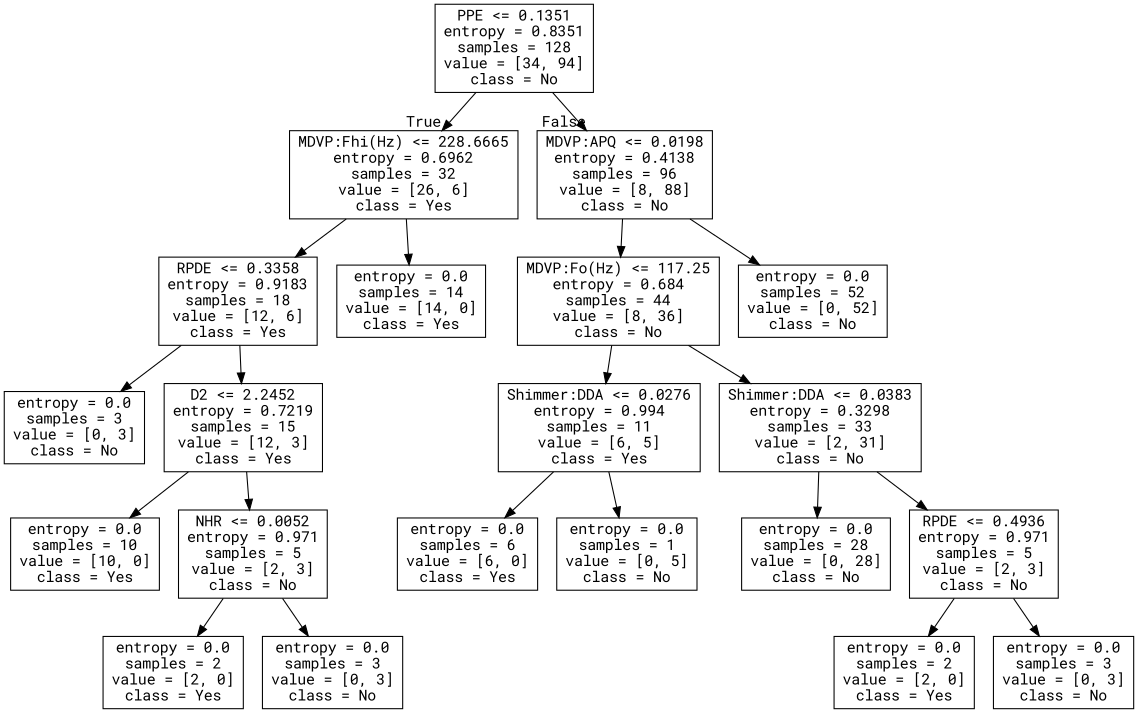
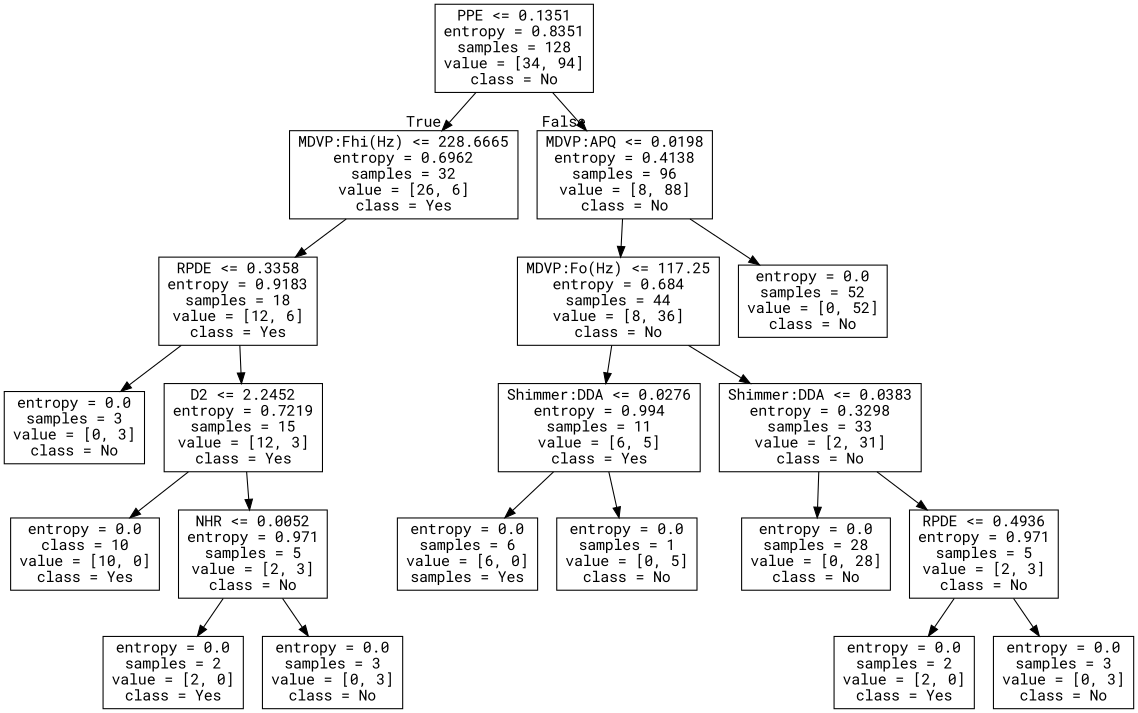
  digraph {
    fontname="Roboto Mono"
    node [fontname="Roboto Mono" shape=box]
    edge [fontname="Roboto Mono"]
    n1 [label="PPE <= 0.1351\nentropy = 0.8351\nsamples = 128\nvalue = [34, 94]\nclass = No"]
    n2 [label="MDVP:Fhi(Hz) <= 228.6665\nentropy = 0.6962\nsamples = 32\nvalue = [26, 6]\nclass = Yes"]
    n3 [label="MDVP:APQ <= 0.0198\nentropy = 0.4138\nsamples = 96\nvalue = [8, 88]\nclass = No"]
    n4 [label="RPDE <= 0.3358\nentropy = 0.9183\nsamples = 18\nvalue = [12, 6]\nclass = Yes"]
-   n5 [label="entropy = 0.0\nsamples = 14\nvalue = [14, 0]\nclass = Yes"]
    n6 [label="MDVP:Fo(Hz) <= 117.25\nentropy = 0.684\nsamples = 44\nvalue = [8, 36]\nclass = No"]
    n7 [label="entropy = 0.0\nsamples = 52\nvalue = [0, 52]\nclass = No"]
    n8 [label="entropy = 0.0\nsamples = 3\nvalue = [0, 3]\nclass = No"]
    n9 [label="D2 <= 2.2452\nentropy = 0.7219\nsamples = 15\nvalue = [12, 3]\nclass = Yes"]
-   n10 [label="entropy = 0.0\nsamples = 10\nvalue = [10, 0]\nclass = Yes"]
+   n10 [label="entropy = 0.0\nclass = 10\nvalue = [10, 0]\nclass = Yes"]
    n11 [label="NHR <= 0.0052\nentropy = 0.971\nsamples = 5\nvalue = [2, 3]\nclass = No"]
    n12 [label="entropy = 0.0\nsamples = 2\nvalue = [2, 0]\nclass = Yes"]
    n13 [label="entropy = 0.0\nsamples = 3\nvalue = [0, 3]\nclass = No"]
    n14 [label="Shimmer:DDA <= 0.0276\nentropy = 0.994\nsamples = 11\nvalue = [6, 5]\nclass = Yes"]
    n15 [label="Shimmer:DDA <= 0.0383\nentropy = 0.3298\nsamples = 33\nvalue = [2, 31]\nclass = No"]
-   n16 [label="entropy = 0.0\nsamples = 6\nvalue = [6, 0]\nclass = Yes"]
+   n16 [label="entropy = 0.0\nsamples = 6\nvalue = [6, 0]\nsamples = Yes"]
    n17 [label="entropy = 0.0\nsamples = 1\nvalue = [0, 5]\nclass = No"]
    n18 [label="entropy = 0.0\nsamples = 28\nvalue = [0, 28]\nclass = No"]
    n19 [label="RPDE <= 0.4936\nentropy = 0.971\nsamples = 5\nvalue = [2, 3]\nclass = No"]
    n20 [label="entropy = 0.0\nsamples = 2\nvalue = [2, 0]\nclass = Yes"]
    n21 [label="entropy = 0.0\nsamples = 3\nvalue = [0, 3]\nclass = No"]
    n1 -> n2 [headlabel=True labelangle=45 labeldistance=2.5]
    n1 -> n3 [headlabel=False labelangle=-45 labeldistance=2.5]
    n2 -> n4
-   n2 -> n5
    n3 -> n6
    n3 -> n7
    n4 -> n8
    n4 -> n9
    n6 -> n14
    n6 -> n15
    n9 -> n10
    n9 -> n11
    n11 -> n12
    n11 -> n13
    n14 -> n16
    n14 -> n17
    n15 -> n18
    n15 -> n19
    n19 -> n20
    n19 -> n21
  }
